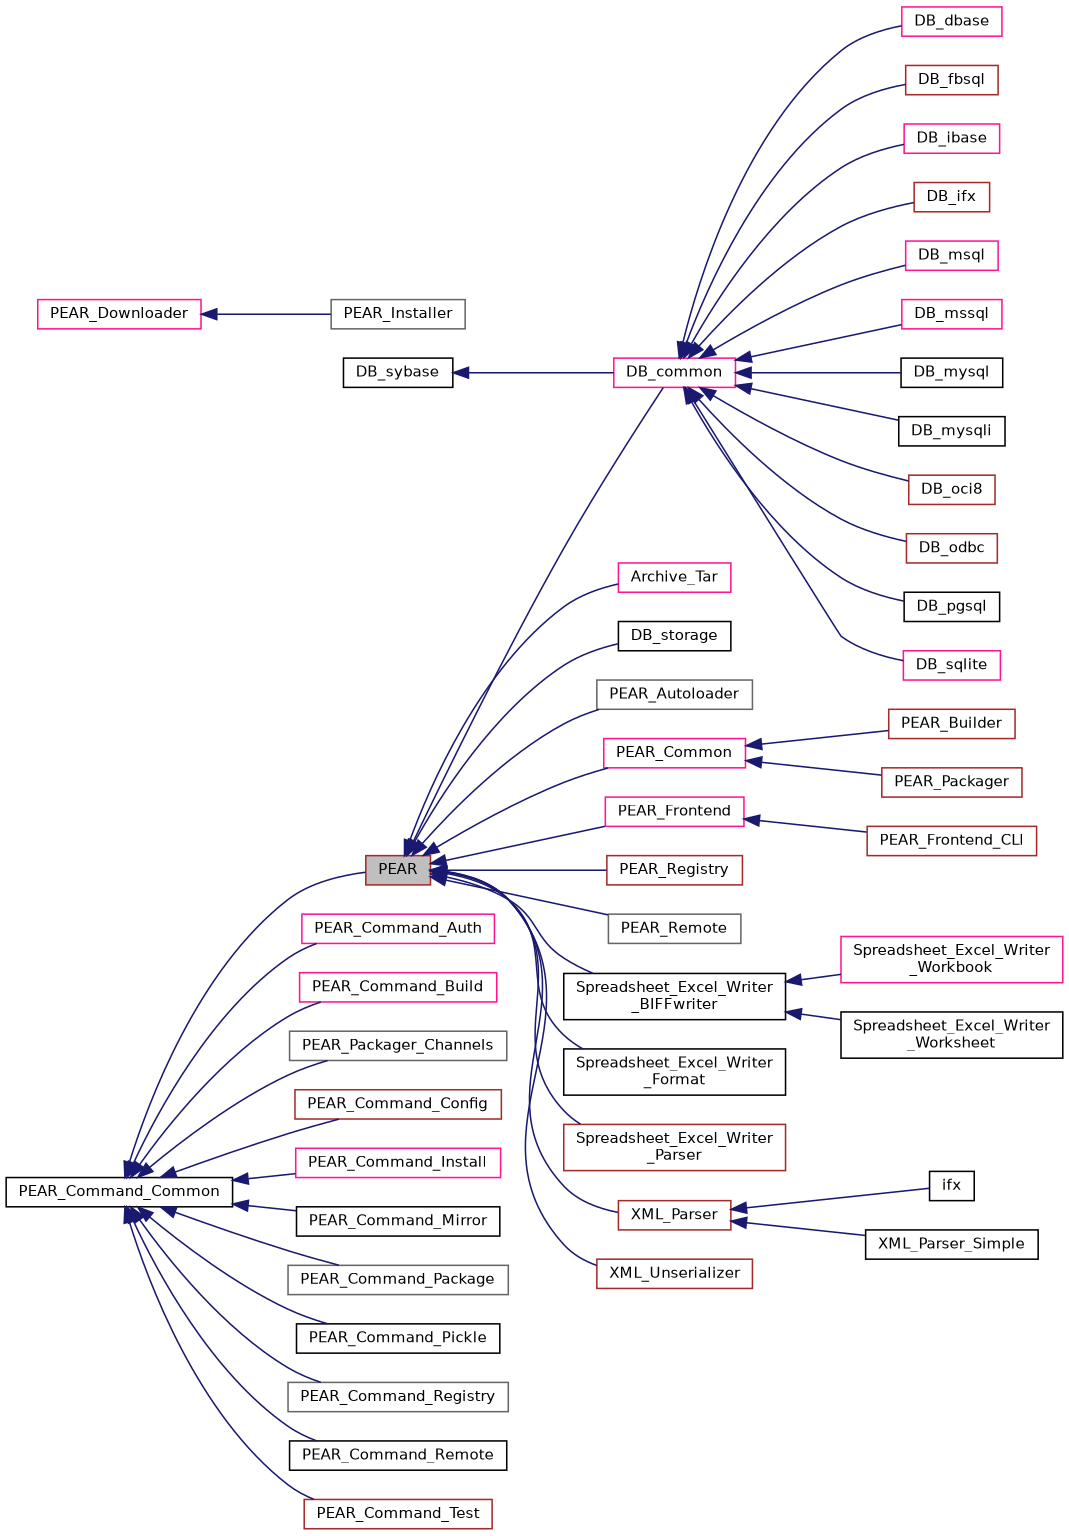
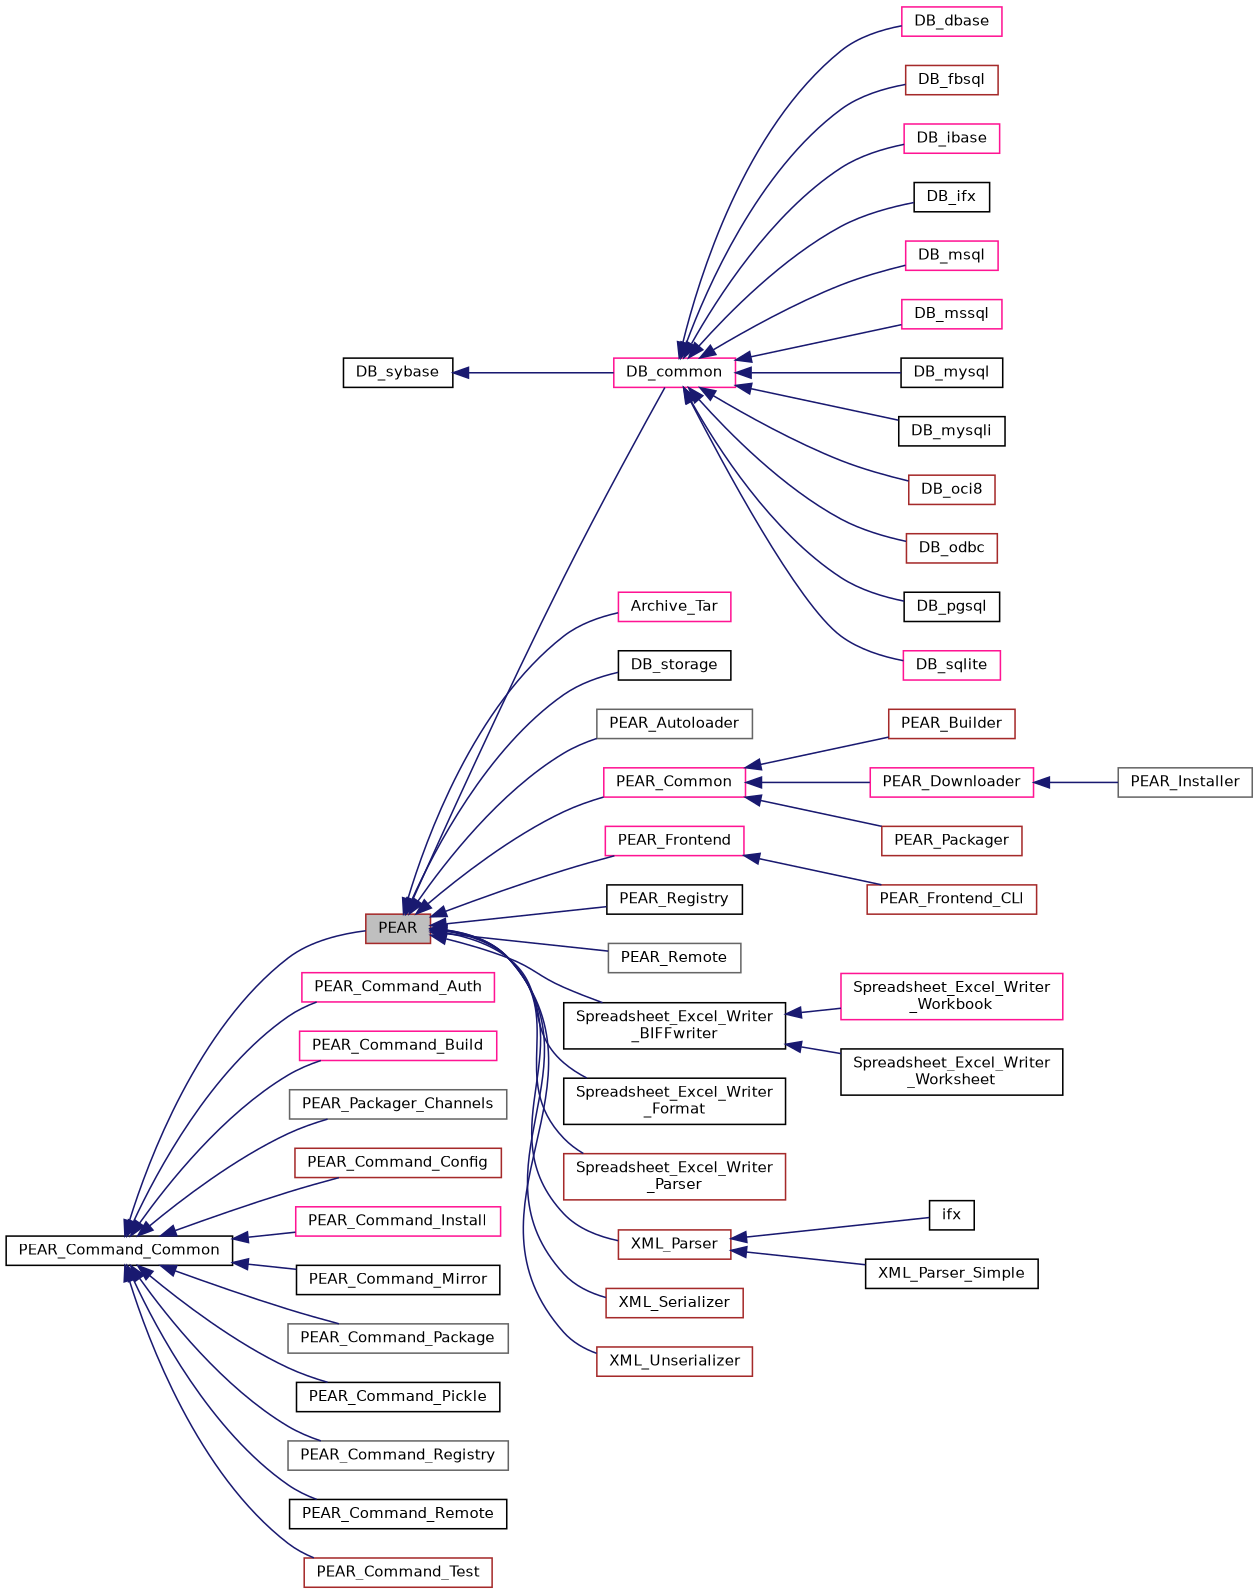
  digraph {
    rankdir=LR
    node [color=black fillcolor=white fontname=Helvetica fontsize=10 shape=record style=filled]
    edge [color=midnightblue dir=back fontname=Helvetica fontsize=10 labelfontname=Helvetica labelfontsize=10 style=solid]
    n1 [color=brown fillcolor=grey75 fontcolor=black height=0.2 label=PEAR width=0.4]
    n2 [color=deeppink height=0.2 label=Archive_Tar width=0.4]
    n3 [color=deeppink height=0.2 label=DB_common width=0.4]
    n4 [height=0.2 label=DB_storage width=0.4]
    n5 [color=gray40 height=0.2 label=PEAR_Autoloader width=0.4]
    n6 [color=deeppink height=0.2 label=PEAR_Common width=0.4]
    n7 [color=deeppink height=0.2 label=PEAR_Frontend width=0.4]
-   n8 [color=brown height=0.2 label=PEAR_Registry width=0.4]
+   n8 [height=0.2 label=PEAR_Registry width=0.4]
    n9 [color=gray40 height=0.2 label=PEAR_Remote width=0.4]
    n10 [height=0.2 label="Spreadsheet_Excel_Writer\l_BIFFwriter" width=0.4]
    n11 [height=0.2 label="Spreadsheet_Excel_Writer\l_Format" width=0.4]
    n12 [color=brown height=0.2 label="Spreadsheet_Excel_Writer\l_Parser" width=0.4]
    n13 [color=brown height=0.2 label=XML_Parser width=0.4]
+   n14 [color=brown height=0.2 label=XML_Serializer width=0.4]
    n15 [color=brown height=0.2 label=XML_Unserializer width=0.4]
    n16 [color=deeppink height=0.2 label=DB_dbase width=0.4]
    n17 [color=brown height=0.2 label=DB_fbsql width=0.4]
    n18 [color=deeppink height=0.2 label=DB_ibase width=0.4]
-   n19 [color=brown height=0.2 label=DB_ifx width=0.4]
+   n19 [height=0.2 label=DB_ifx width=0.4]
    n20 [color=deeppink height=0.2 label=DB_msql width=0.4]
    n21 [color=deeppink height=0.2 label=DB_mssql width=0.4]
    n22 [height=0.2 label=DB_mysql width=0.4]
    n23 [height=0.2 label=DB_mysqli width=0.4]
    n24 [color=brown height=0.2 label=DB_oci8 width=0.4]
    n25 [color=brown height=0.2 label=DB_odbc width=0.4]
    n26 [height=0.2 label=DB_pgsql width=0.4]
    n27 [color=deeppink height=0.2 label=DB_sqlite width=0.4]
    n28 [height=0.2 label=PEAR_Command_Common width=0.4]
    n29 [color=deeppink height=0.2 label=PEAR_Command_Auth width=0.4]
    n30 [color=deeppink height=0.2 label=PEAR_Command_Build width=0.4]
    n31 [color=gray40 height=0.2 label=PEAR_Packager_Channels width=0.4]
    n32 [color=brown height=0.2 label=PEAR_Command_Config width=0.4]
    n33 [color=deeppink height=0.2 label=PEAR_Command_Install width=0.4]
    n34 [height=0.2 label=PEAR_Command_Mirror width=0.4]
    n35 [color=gray40 height=0.2 label=PEAR_Command_Package width=0.4]
    n36 [height=0.2 label=PEAR_Command_Pickle width=0.4]
    n37 [color=gray40 height=0.2 label=PEAR_Command_Registry width=0.4]
    n38 [height=0.2 label=PEAR_Command_Remote width=0.4]
    n39 [color=brown height=0.2 label=PEAR_Command_Test width=0.4]
    n40 [color=brown height=0.2 label=PEAR_Builder width=0.4]
    n41 [color=deeppink height=0.2 label=PEAR_Downloader width=0.4]
    n42 [color=brown height=0.2 label=PEAR_Packager width=0.4]
    n43 [color=brown height=0.2 label=PEAR_Frontend_CLI width=0.4]
    n44 [color=deeppink height=0.2 label="Spreadsheet_Excel_Writer\l_Workbook" width=0.4]
    n45 [height=0.2 label="Spreadsheet_Excel_Writer\l_Worksheet" width=0.4]
    n46 [height=0.2 label=ifx width=0.4]
    n47 [height=0.2 label=XML_Parser_Simple width=0.4]
    n48 [height=0.2 label=DB_sybase width=0.4]
    n49 [color=gray40 height=0.2 label=PEAR_Installer width=0.4]
    n1 -> n2
    n1 -> n3
    n1 -> n4
    n1 -> n5
    n1 -> n6
    n1 -> n7
    n1 -> n8
    n1 -> n9
    n1 -> n10
    n1 -> n11
    n1 -> n12
    n1 -> n13
+   n1 -> n14
    n1 -> n15
    n3 -> n16
    n3 -> n17
    n3 -> n18
    n3 -> n19
    n3 -> n20
    n3 -> n21
    n3 -> n22
    n3 -> n23
    n3 -> n24
    n3 -> n25
    n3 -> n26
    n3 -> n27
    n6 -> n40
+   n6 -> n41
    n6 -> n42
    n7 -> n43
    n10 -> n44
    n10 -> n45
    n13 -> n46
    n13 -> n47
    n28 -> n1
    n28 -> n29
    n28 -> n30
    n28 -> n31
    n28 -> n32
    n28 -> n33
    n28 -> n34
    n28 -> n35
    n28 -> n36
    n28 -> n37
    n28 -> n38
    n28 -> n39
    n41 -> n49
    n48 -> n3
  }
